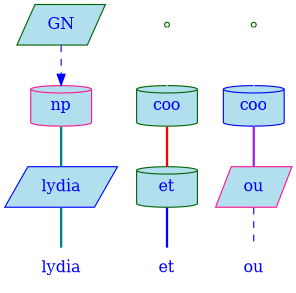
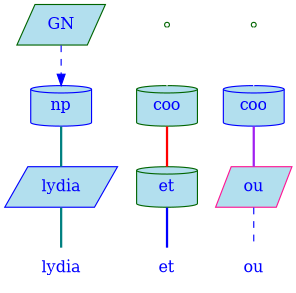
  digraph {
    node [fillcolor=lightblue2 fontcolor=blue shape=cylinder color=darkgreen style=filled]
    edge [arrowhead=none color=blue fontcolor=blue minlen=1 style=bold]
    n1 [height=0.50 label=lydia shape=plaintext width=0.75 style=""]
    n2 [color=blue height=0.50 label=lydia shape=parallelogram width=0.92]
-   n3 [color=deeppink height=0.50 label=np width=0.75]
+   n3 [color=blue height=0.50 label=np width=0.75]
    n4 [arrowhead=doubleoctagon height=0.50 label=GN width=0.75 shape=parallelogram]
    n5 [height=0.50 label=et shape=plaintext width=0.75 color=deeppink style=""]
    n6 [height=0.50 label=et width=0.75]
    n7 [height=0.50 label=coo width=0.75]
    n8 [height=0.50 label=ou shape=plaintext width=0.75 style=""]
    n9 [color=deeppink height=0.50 label=ou shape=parallelogram width=0.75]
    n10 [color=blue height=0.50 label=coo width=0.75]
    "mc1s1_P26L1#pos#empty" [fillcolor=white fontcolor=white height=0.06 shape=point width=0.06 style=""]
    "mc1s1_P27L1#pos#empty" [fillcolor=white fontcolor=white height=0.06 shape=point width=0.06 style=""]
    n2 -> n1 [color=teal]
    n3 -> n2 [color=teal]
    n4 -> n3 [shape=normal style=dashed arrowhead=""]
    n6 -> n5
    n7 -> n6 [color=red]
    n9 -> n8 [style=dashed]
    n10 -> n9 [color=purple]
    "mc1s1_P26L1#pos#empty" -> n7 [color=white fontcolor=white shape=none arrowhead="" style=""]
    "mc1s1_P27L1#pos#empty" -> n10 [color=white fontcolor=white shape=none arrowhead="" style=""]
  }
